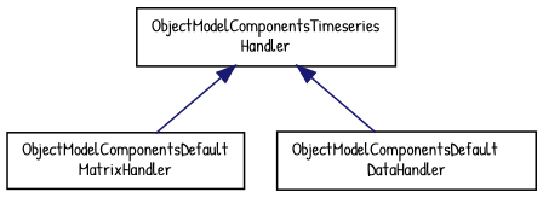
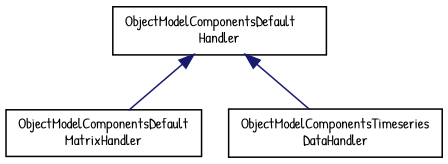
  digraph {
    fontname="Patrick Hand"
    rankdir=TB
    node [color=black fillcolor=white fontname="Patrick Hand" fontsize=10 shape=record style=filled]
    edge [color=midnightblue dir=back fontname="Patrick Hand" fontsize=10 labelfontname=Helvetica labelfontsize=10 style=solid]
-   n1 [height=0.2 label="ObjectModelComponentsTimeseries\lHandler" width=0.4]
+   n1 [height=0.2 label="ObjectModelComponentsDefault\lHandler" width=0.4]
    n2 [height=0.2 label="ObjectModelComponentsDefault\lMatrixHandler" width=0.4]
-   n3 [height=0.2 label="ObjectModelComponentsDefault\lDataHandler" width=0.4]
+   n3 [height=0.2 label="ObjectModelComponentsTimeseries\lDataHandler" width=0.4]
    n1 -> n2
    n1 -> n3
  }
